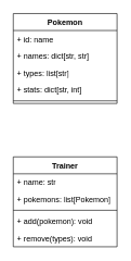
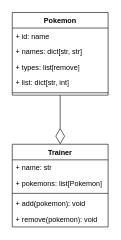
  <mxCell id="0" />
  <mxCell id="1" parent="0" />
  <mxCell id="2" value="Pokemon" style="swimlane;fontStyle=1;align=center;verticalAlign=top;childLayout=stackLayout;horizontal=1;startSize=26;horizontalStack=0;resizeParent=1;resizeParentMax=0;resizeLast=0;collapsible=1;marginBottom=0;whiteSpace=wrap;html=1;" parent="1" vertex="1"><mxGeometry x="20" y="20" width="160" height="138" as="geometry" /></mxCell>
  <mxCell id="3" value="+ id: name" style="text;strokeColor=none;fillColor=none;align=left;verticalAlign=top;spacingLeft=4;spacingRight=4;overflow=hidden;rotatable=0;points=[[0,0.5],[1,0.5]];portConstraint=eastwest;whiteSpace=wrap;html=1;" parent="2" vertex="1"><mxGeometry y="26" width="160" height="26" as="geometry" /></mxCell>
  <mxCell id="4" value="+ names: dict[str, str]" style="text;strokeColor=none;fillColor=none;align=left;verticalAlign=top;spacingLeft=4;spacingRight=4;overflow=hidden;rotatable=0;points=[[0,0.5],[1,0.5]];portConstraint=eastwest;whiteSpace=wrap;html=1;" parent="2" vertex="1"><mxGeometry y="52" width="160" height="26" as="geometry" /></mxCell>
- <mxCell id="5" value="+ types: list[str]" style="text;strokeColor=none;fillColor=none;align=left;verticalAlign=top;spacingLeft=4;spacingRight=4;overflow=hidden;rotatable=0;points=[[0,0.5],[1,0.5]];portConstraint=eastwest;whiteSpace=wrap;html=1;" parent="2" vertex="1"><mxGeometry y="78" width="160" height="26" as="geometry" /></mxCell>
- <mxCell id="6" value="+ stats: dict[str, int]" style="text;strokeColor=none;fillColor=none;align=left;verticalAlign=top;spacingLeft=4;spacingRight=4;overflow=hidden;rotatable=0;points=[[0,0.5],[1,0.5]];portConstraint=eastwest;whiteSpace=wrap;html=1;" parent="2" vertex="1"><mxGeometry y="104" width="160" height="26" as="geometry" /></mxCell>
+ <mxCell id="5" value="+ types: list[remove]" style="text;strokeColor=none;fillColor=none;align=left;verticalAlign=top;spacingLeft=4;spacingRight=4;overflow=hidden;rotatable=0;points=[[0,0.5],[1,0.5]];portConstraint=eastwest;whiteSpace=wrap;html=1;" parent="2" vertex="1"><mxGeometry y="78" width="160" height="26" as="geometry" /></mxCell>
+ <mxCell id="6" value="+ list: dict[str, int]" style="text;strokeColor=none;fillColor=none;align=left;verticalAlign=top;spacingLeft=4;spacingRight=4;overflow=hidden;rotatable=0;points=[[0,0.5],[1,0.5]];portConstraint=eastwest;whiteSpace=wrap;html=1;" parent="2" vertex="1"><mxGeometry y="104" width="160" height="26" as="geometry" /></mxCell>
  <mxCell id="7" value="" style="line;strokeWidth=1;fillColor=none;align=left;verticalAlign=middle;spacingTop=-1;spacingLeft=3;spacingRight=3;rotatable=0;labelPosition=right;points=[];portConstraint=eastwest;strokeColor=inherit;" parent="2" vertex="1"><mxGeometry y="130" width="160" height="8" as="geometry" /></mxCell>
  <mxCell id="8" value="Trainer" style="swimlane;fontStyle=1;align=center;verticalAlign=top;childLayout=stackLayout;horizontal=1;startSize=26;horizontalStack=0;resizeParent=1;resizeParentMax=0;resizeLast=0;collapsible=1;marginBottom=0;whiteSpace=wrap;html=1;" vertex="1" parent="1"><mxGeometry x="20" y="240" width="160" height="138" as="geometry" /></mxCell>
  <mxCell id="9" value="+ name: str" style="text;strokeColor=none;fillColor=none;align=left;verticalAlign=top;spacingLeft=4;spacingRight=4;overflow=hidden;rotatable=0;points=[[0,0.5],[1,0.5]];portConstraint=eastwest;whiteSpace=wrap;html=1;" vertex="1" parent="8"><mxGeometry y="26" width="160" height="26" as="geometry" /></mxCell>
  <mxCell id="10" value="+ pokemons: list[Pokemon]" style="text;strokeColor=none;fillColor=none;align=left;verticalAlign=top;spacingLeft=4;spacingRight=4;overflow=hidden;rotatable=0;points=[[0,0.5],[1,0.5]];portConstraint=eastwest;whiteSpace=wrap;html=1;" vertex="1" parent="8"><mxGeometry y="52" width="160" height="26" as="geometry" /></mxCell>
  <mxCell id="11" value="" style="line;strokeWidth=1;fillColor=none;align=left;verticalAlign=middle;spacingTop=-1;spacingLeft=3;spacingRight=3;rotatable=0;labelPosition=right;points=[];portConstraint=eastwest;strokeColor=inherit;" vertex="1" parent="8"><mxGeometry y="78" width="160" height="8" as="geometry" /></mxCell>
  <mxCell id="12" value="+ add(pokemon): void" style="text;strokeColor=none;fillColor=none;align=left;verticalAlign=top;spacingLeft=4;spacingRight=4;overflow=hidden;rotatable=0;points=[[0,0.5],[1,0.5]];portConstraint=eastwest;whiteSpace=wrap;html=1;" vertex="1" parent="8"><mxGeometry y="86" width="160" height="26" as="geometry" /></mxCell>
- <mxCell id="13" value="+ remove(types): void" style="text;strokeColor=none;fillColor=none;align=left;verticalAlign=top;spacingLeft=4;spacingRight=4;overflow=hidden;rotatable=0;points=[[0,0.5],[1,0.5]];portConstraint=eastwest;whiteSpace=wrap;html=1;" vertex="1" parent="8"><mxGeometry y="112" width="160" height="26" as="geometry" /></mxCell>
+ <mxCell id="13" value="+ remove(pokemon): void" style="text;strokeColor=none;fillColor=none;align=left;verticalAlign=top;spacingLeft=4;spacingRight=4;overflow=hidden;rotatable=0;points=[[0,0.5],[1,0.5]];portConstraint=eastwest;whiteSpace=wrap;html=1;" vertex="1" parent="8"><mxGeometry y="112" width="160" height="26" as="geometry" /></mxCell>
+ <mxCell id="14" value="" style="endArrow=diamondThin;endFill=0;endSize=24;html=1;rounded=0;entryX=0.5;entryY=0;entryDx=0;entryDy=0;exitX=0.5;exitY=1;exitDx=0;exitDy=0;" edge="1" parent="1" source="2" target="8"><mxGeometry width="160" relative="1" as="geometry"><mxPoint x="-80" y="180" as="sourcePoint" /><mxPoint x="80" y="180" as="targetPoint" /></mxGeometry></mxCell>
